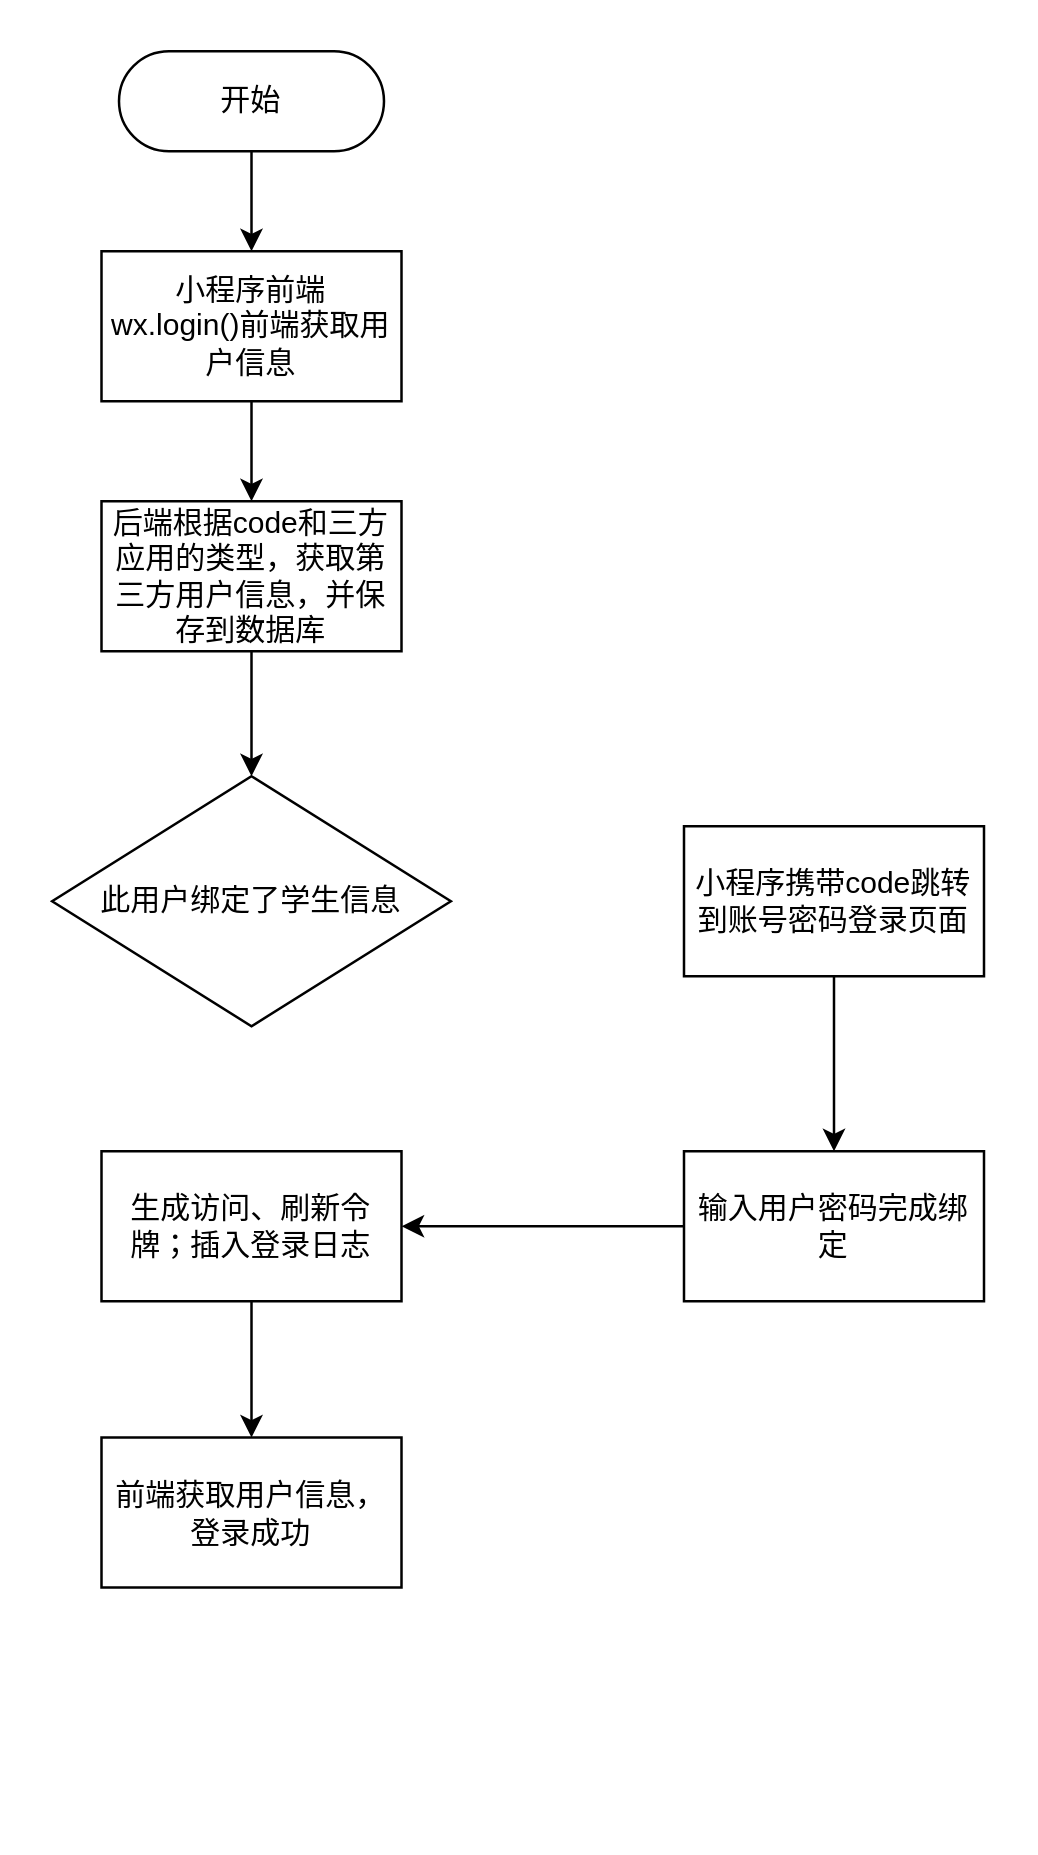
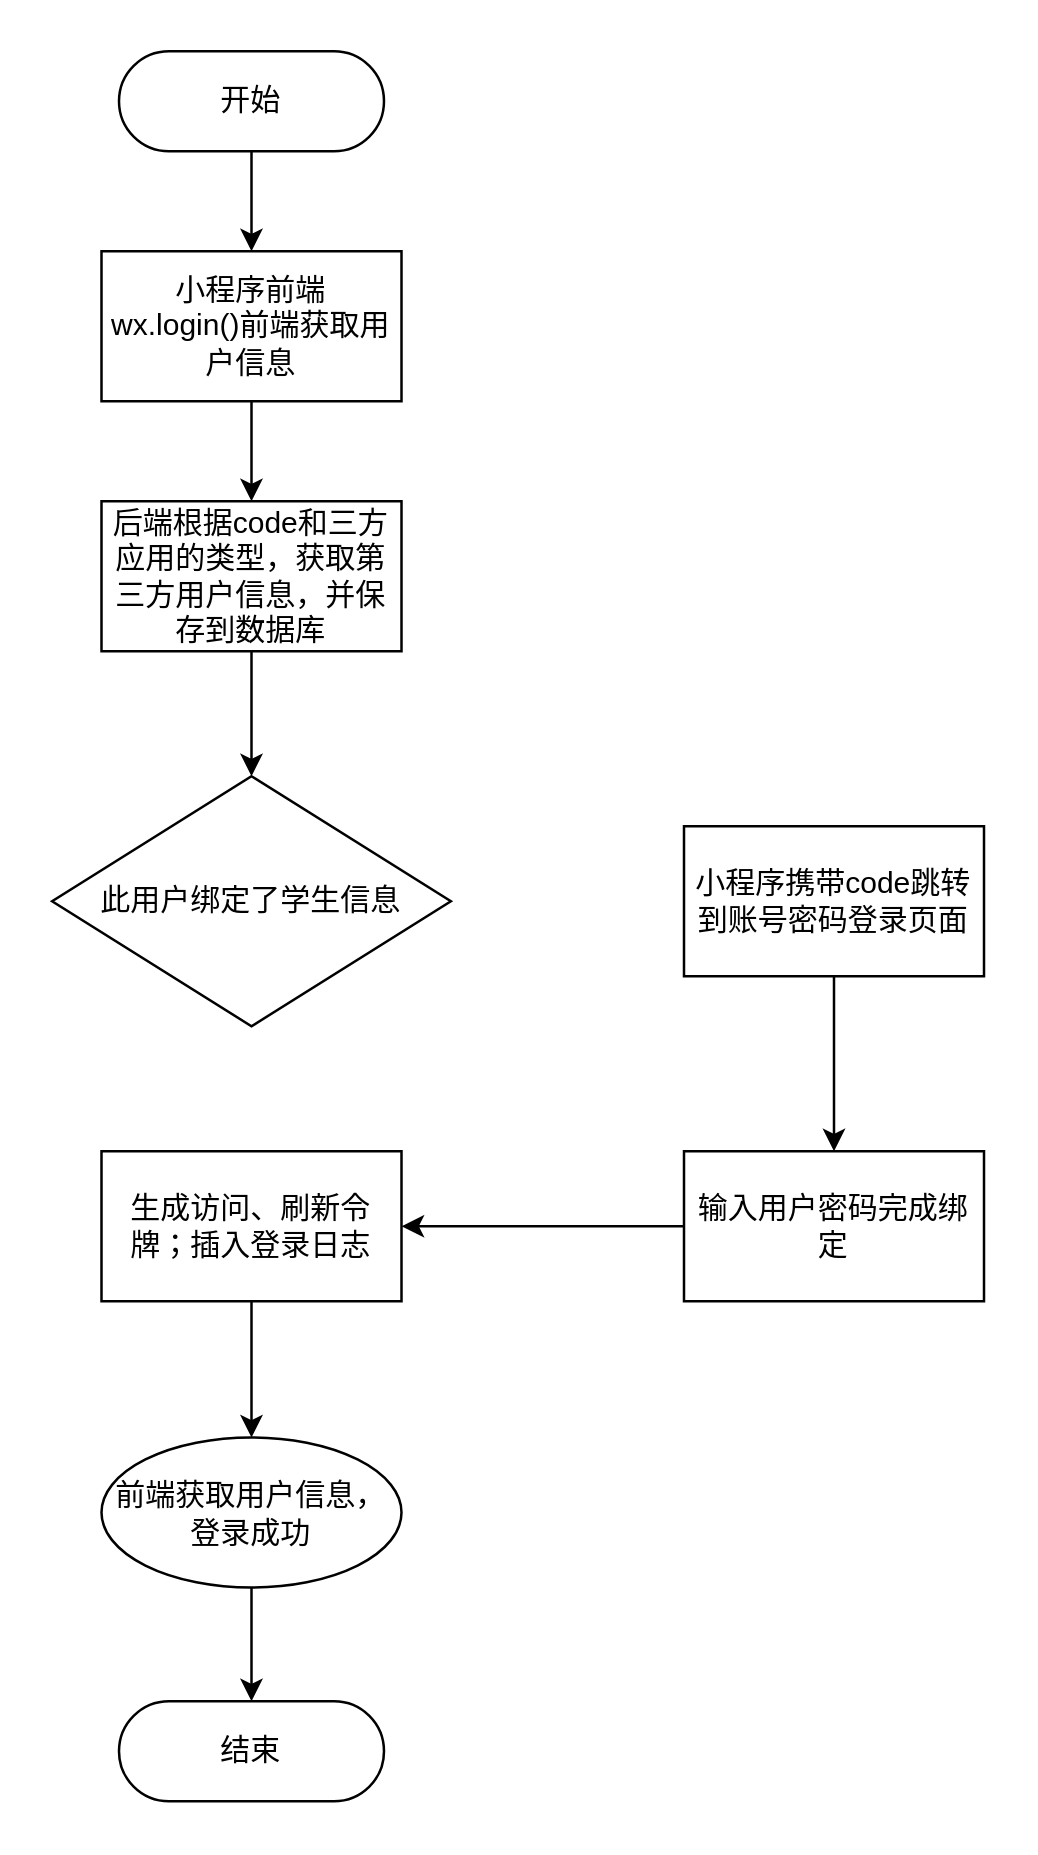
  <mxCell id="0" />
  <mxCell id="1" parent="0" />
  <mxCell id="2" style="edgeStyle=orthogonalEdgeStyle;rounded=0;orthogonalLoop=1;jettySize=auto;html=1;exitX=0.5;exitY=1;exitDx=0;exitDy=0;" edge="1" parent="1" source="3" target="6"><mxGeometry relative="1" as="geometry" /></mxCell>
  <mxCell id="3" value="开始" style="rounded=1;whiteSpace=wrap;html=1;arcSize=50;" vertex="1" parent="1"><mxGeometry x="47" y="20" width="106" height="40" as="geometry" /></mxCell>
+ <mxCell id="4" value="结束" style="rounded=1;whiteSpace=wrap;html=1;arcSize=50;" vertex="1" parent="1"><mxGeometry x="47" y="680" width="106" height="40" as="geometry" /></mxCell>
  <mxCell id="5" style="edgeStyle=orthogonalEdgeStyle;rounded=0;orthogonalLoop=1;jettySize=auto;html=1;exitX=0.5;exitY=1;exitDx=0;exitDy=0;entryX=0.5;entryY=0;entryDx=0;entryDy=0;" edge="1" parent="1" source="6" target="8"><mxGeometry relative="1" as="geometry" /></mxCell>
  <mxCell id="6" value="小程序前端&lt;div&gt;wx.login()前端获取用户信息&lt;/div&gt;" style="rounded=0;whiteSpace=wrap;html=1;" vertex="1" parent="1"><mxGeometry x="40" y="100" width="120" height="60" as="geometry" /></mxCell>
  <mxCell id="7" style="edgeStyle=orthogonalEdgeStyle;rounded=0;orthogonalLoop=1;jettySize=auto;html=1;exitX=0.5;exitY=1;exitDx=0;exitDy=0;entryX=0.5;entryY=0;entryDx=0;entryDy=0;" edge="1" parent="1" source="8" target="9"><mxGeometry relative="1" as="geometry" /></mxCell>
  <mxCell id="8" value="后端根据code和三方应用的类型，获取第三方用户信息，并保存到数据库" style="rounded=0;whiteSpace=wrap;html=1;" vertex="1" parent="1"><mxGeometry x="40" y="200" width="120" height="60" as="geometry" /></mxCell>
  <mxCell id="9" value="此用户绑定了学生信息" style="rhombus;whiteSpace=wrap;html=1;" vertex="1" parent="1"><mxGeometry x="20.25" y="310" width="159.5" height="100" as="geometry" /></mxCell>
  <mxCell id="10" style="edgeStyle=orthogonalEdgeStyle;rounded=0;orthogonalLoop=1;jettySize=auto;html=1;entryX=0.5;entryY=0;entryDx=0;entryDy=0;" edge="1" parent="1" source="11" target="13"><mxGeometry relative="1" as="geometry" /></mxCell>
  <mxCell id="11" value="生成访问、刷新令牌；插入登录日志" style="rounded=0;whiteSpace=wrap;html=1;" vertex="1" parent="1"><mxGeometry x="40" y="460" width="120" height="60" as="geometry" /></mxCell>
- <mxCell id="13" value="前端获取用户信息，登录成功" style="rounded=0;whiteSpace=wrap;html=1;" vertex="1" parent="1"><mxGeometry x="40" y="574.5" width="120" height="60" as="geometry" /></mxCell>
+ <mxCell id="12" style="edgeStyle=orthogonalEdgeStyle;rounded=0;orthogonalLoop=1;jettySize=auto;html=1;entryX=0.5;entryY=0;entryDx=0;entryDy=0;" edge="1" parent="1" source="13" target="4"><mxGeometry relative="1" as="geometry" /></mxCell>
+ <mxCell id="13" value="前端获取用户信息，登录成功" style="ellipse;whiteSpace=wrap;html=1;" vertex="1" parent="1"><mxGeometry x="40" y="574.5" width="120" height="60" as="geometry" /></mxCell>
  <mxCell id="14" style="edgeStyle=orthogonalEdgeStyle;rounded=0;orthogonalLoop=1;jettySize=auto;html=1;exitX=0.5;exitY=1;exitDx=0;exitDy=0;entryX=0.5;entryY=0;entryDx=0;entryDy=0;" edge="1" parent="1" source="15" target="17"><mxGeometry relative="1" as="geometry" /></mxCell>
  <mxCell id="15" value="小程序携带code跳转到账号密码登录页面" style="rounded=0;whiteSpace=wrap;html=1;" vertex="1" parent="1"><mxGeometry x="273" y="330" width="120" height="60" as="geometry" /></mxCell>
  <mxCell id="16" style="edgeStyle=orthogonalEdgeStyle;rounded=0;orthogonalLoop=1;jettySize=auto;html=1;exitX=0;exitY=0.5;exitDx=0;exitDy=0;entryX=1;entryY=0.5;entryDx=0;entryDy=0;" edge="1" parent="1" source="17" target="11"><mxGeometry relative="1" as="geometry" /></mxCell>
  <mxCell id="17" value="输入用户密码完成绑定" style="rounded=0;whiteSpace=wrap;html=1;" vertex="1" parent="1"><mxGeometry x="273" y="460" width="120" height="60" as="geometry" /></mxCell>
